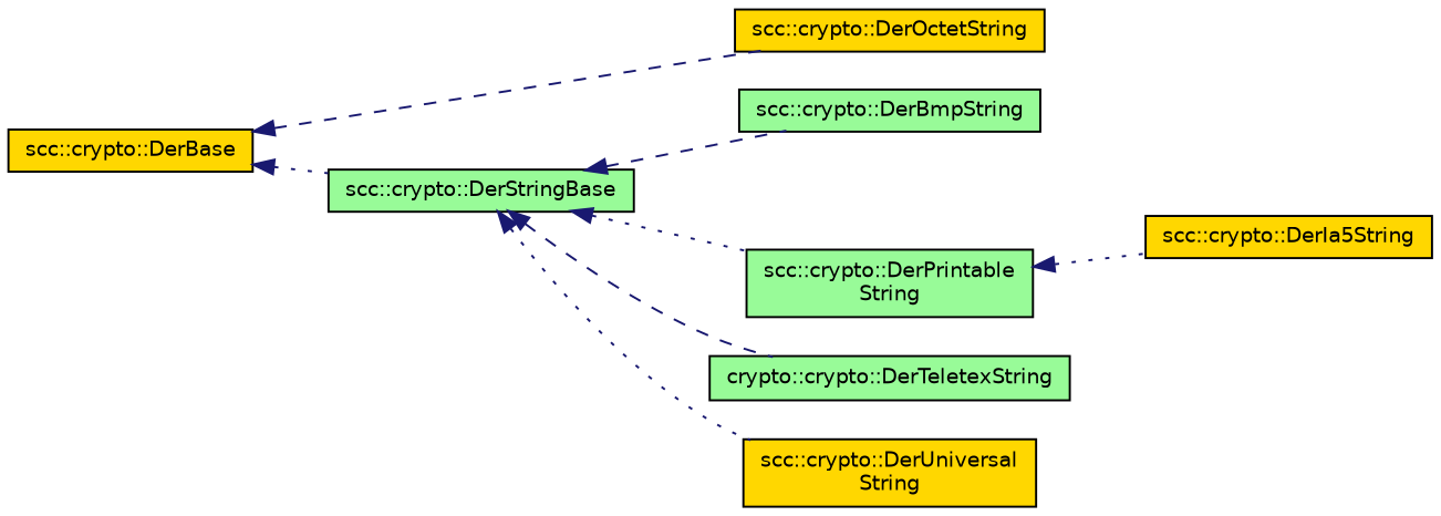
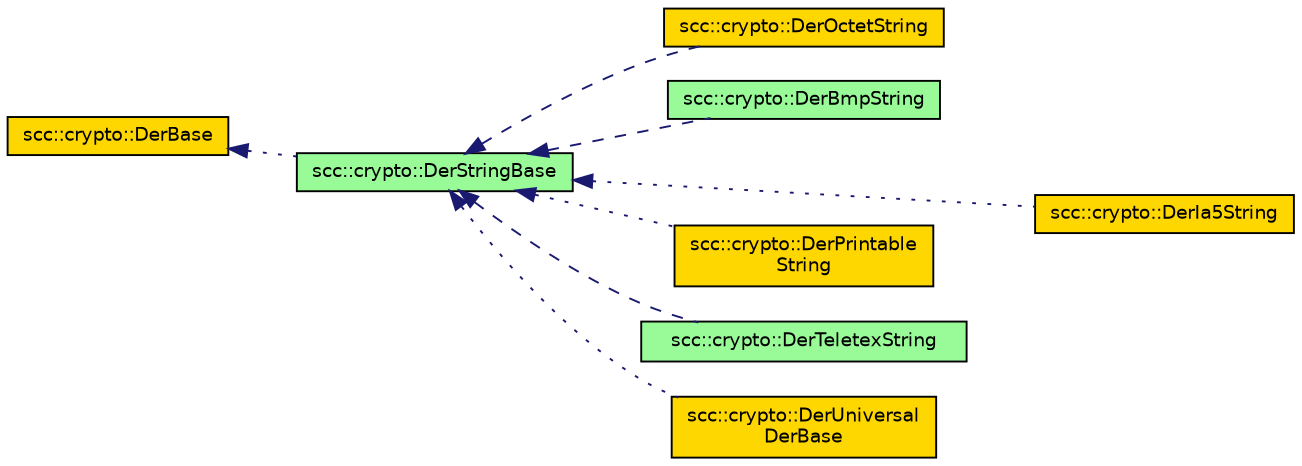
  digraph {
    rankdir=LR
    node [color=black fillcolor=gold fontname=Helvetica fontsize=10 shape=record style=filled]
    edge [color=midnightblue dir=back fontname=Helvetica fontsize=10 labelfontname=Helvetica labelfontsize=10 style=dotted]
    n1 [fillcolor=palegreen fontcolor=black height=0.2 label="scc::crypto::DerStringBase" width=0.4]
    n2 [fillcolor=palegreen height=0.2 label="scc::crypto::DerBmpString" width=0.4]
    n3 [height=0.2 label="scc::crypto::DerIa5String" width=0.4]
    n4 [height=0.2 label="scc::crypto::DerOctetString" width=0.4]
-   n5 [fillcolor=palegreen height=0.2 label="scc::crypto::DerPrintable\lString" width=0.4]
-   n6 [fillcolor=palegreen height=0.2 label="crypto::crypto::DerTeletexString" width=0.4]
-   n7 [height=0.2 label="scc::crypto::DerUniversal\lString" width=0.4]
+   n5 [height=0.2 label="scc::crypto::DerPrintable\lString" width=0.4]
+   n6 [fillcolor=palegreen height=0.2 label="scc::crypto::DerTeletexString" width=0.4]
+   n7 [height=0.2 label="scc::crypto::DerUniversal\lDerBase" width=0.4]
    n8 [height=0.2 label="scc::crypto::DerBase" width=0.4]
    n1 -> n2 [style=dashed]
-   n5 -> n3
-   n8 -> n4 [style=dashed]
+   n1 -> n3
+   n1 -> n4 [style=dashed]
    n1 -> n5
    n1 -> n6 [style=dashed]
    n1 -> n7
    n8 -> n1
  }
